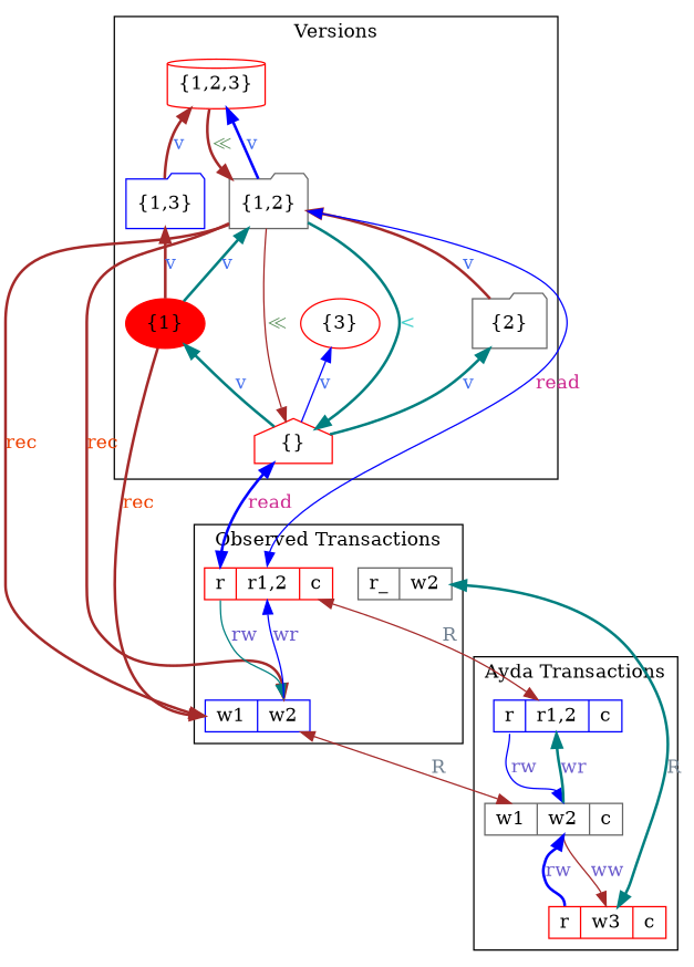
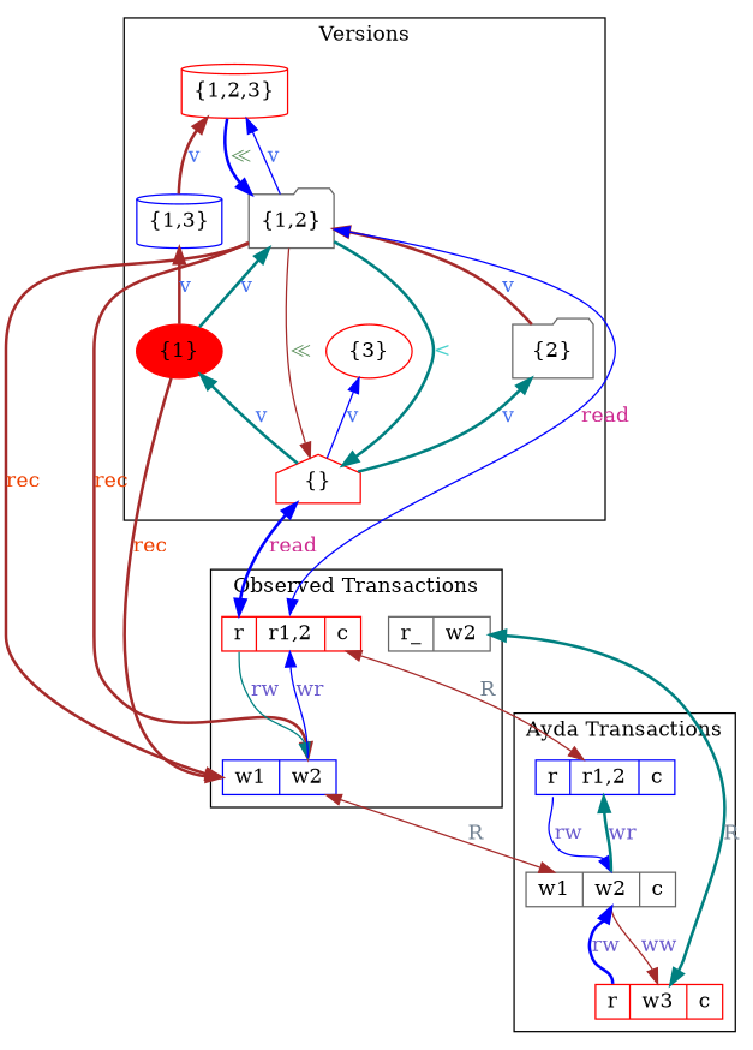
  digraph {
    node [color=red shape=record]
    edge [color=brown dir=back fontcolor=royalblue2 style=bold]
    n1 [label="{}" shape=house]
    n2 [label="{1}" shape=ellipse style=filled]
    n3 [color=gray40 label="{2}" shape=folder]
    n4 [label="{3}" shape=ellipse]
    n5 [color=gray40 label="{1,2}" shape=folder]
-   n6 [color=blue label="{1,3}" shape=folder]
+   n6 [color=blue label="{1,3}" shape=cylinder]
    n7 [label="{1,2,3}" shape=cylinder]
    n8 [height=0.3 label="<op0> r|<op1> r1,2|<op2> c"]
    n9 [color=blue height=0.3 label="<op0> w1|<op1> w2"]
    n10 [color=gray40 height=0.3 label="<op0> r_|<op1> w2"]
    n11 [color=blue height=0.3 label="<op0> r|<op1> r1,2|<op2> c"]
    n12 [color=gray40 height=0.3 label="<op0> w1|<op1> w2|<op2> c"]
    n13 [height=0.3 label="<op0> r|<op1> w3|<op2> c"]
    subgraph cluster_1 {
      label=Versions
      n1
      n2
      n3
      n4
      n5
      n6
      n7
    }
    subgraph cluster_2 {
      label="Observed Transactions"
      n8
      n9
      n10
    }
    subgraph cluster_3 {
      label="Ayda Transactions"
      n11
      n12
      n13
    }
    n1 -> n8 [color=blue dir=both fontcolor=maroon3 headport=op0 label=read]
    n2 -> n1 [color=teal label=v]
    n2 -> n9 [dir=forward fontcolor=orangered2 headport=op0 label=rec]
    n3 -> n1 [color=teal label=v]
    n4 -> n1 [color=blue label=v style=solid]
    n5 -> n1 [dir=forward fontcolor=palegreen4 label="≪" style=solid]
    n5 -> n1 [color=teal dir=forward fontcolor=mediumturquoise label="<"]
    n5 -> n2 [color=teal label=v]
    n5 -> n3 [label=v]
    n5 -> n8 [color=blue dir=both fontcolor=maroon3 headport=op1 label=read style=solid]
    n5 -> n9 [dir=forward fontcolor=orangered2 headport=op0 label=rec]
    n5 -> n9 [dir=forward fontcolor=orangered2 headport=op1 label=rec]
    n6 -> n2 [label=v]
-   n7 -> n5 [color=blue label=v]
-   n7 -> n5 [dir=forward fontcolor=palegreen4 label="≪"]
+   n7 -> n5 [color=blue label=v style=solid]
+   n7 -> n5 [color=blue dir=forward fontcolor=palegreen4 label="≪"]
    n7 -> n6 [label=v]
    n8 -> n9 [color=teal fontcolor=slateblue headport=op1 label=rw style=solid tailport=op0 dir=""]
    n8 -> n11 [dir=both fontcolor=slategray label=R style=solid]
    n9 -> n8 [color=blue fontcolor=slateblue headport=op1 label=wr style=solid tailport=op1 dir=""]
    n9 -> n12 [dir=both fontcolor=slategray label=R style=solid]
    n10 -> n13 [color=teal dir=both fontcolor=slategray label=R]
    n11 -> n12 [color=blue fontcolor=slateblue headport=op1 label=rw style=solid tailport=op0 dir=""]
    n12 -> n11 [color=teal fontcolor=slateblue headport=op1 label=wr tailport=op1 dir=""]
    n12 -> n13 [fontcolor=slateblue headport=op1 label=ww style=solid tailport=op1 dir=""]
    n13 -> n12 [color=blue fontcolor=slateblue headport=op1 label=rw tailport=op0 dir=""]
  }
